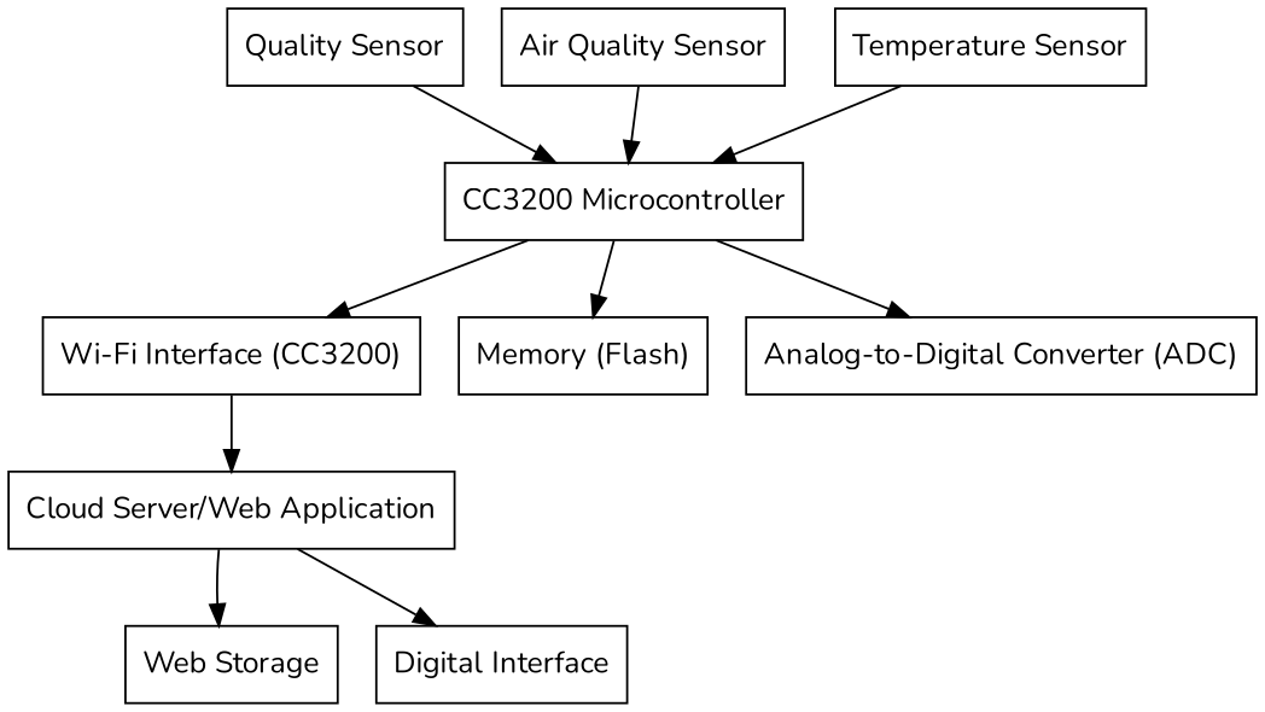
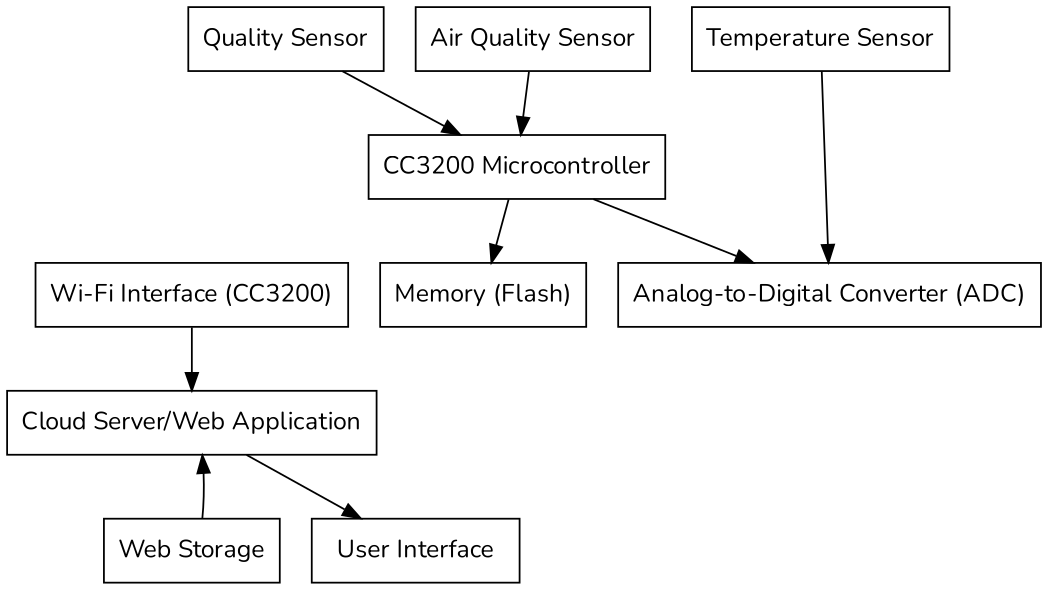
  digraph {
    fontname=Nunito
    rankdir=TB
    node [fontname=Nunito shape=box]
    edge [fontname=Nunito]
    n1 [label="Temperature Sensor"]
    n2 [label="CC3200 Microcontroller"]
    n3 [label="Wi-Fi Interface (CC3200)"]
    n4 [label="Analog-to-Digital Converter (ADC)"]
    n5 [label="Memory (Flash)"]
    n6 [label="Quality Sensor"]
    n7 [label="Air Quality Sensor"]
    n8 [label="Cloud Server/Web Application"]
    n9 [label="Web Storage"]
-   n10 [label="Digital Interface"]
-   n1 -> n2
-   n2 -> n3
+   n10 [label="User Interface"]
+   n1 -> n4
    n2 -> n4
    n2 -> n5
    n3 -> n8
    n6 -> n2
    n7 -> n2
-   n8 -> n9
+   n9 -> n8
    n8 -> n10
  }
